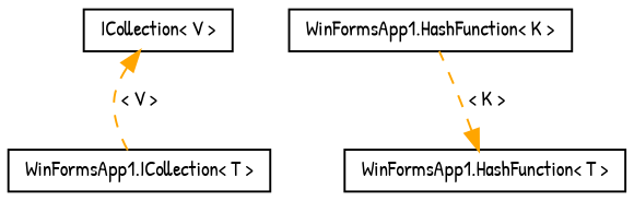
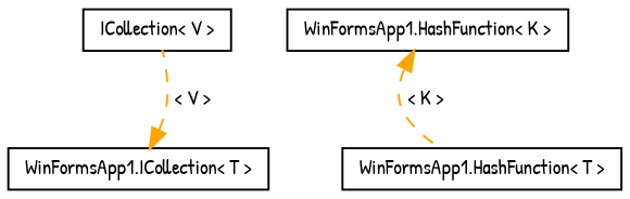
  digraph {
    fontname="Patrick Hand"
    node [color=black fillcolor=white fontname="Patrick Hand" fontsize=10 shape=record style=filled]
    edge [color=orange dir=back fontname="Patrick Hand" fontsize=10 labelfontname=Helvetica labelfontsize=10 style=dashed]
    n1 [height=0.2 label="ICollection\< V \>" width=0.4]
    n2 [height=0.2 label="WinFormsApp1.ICollection\< T \>" width=0.4]
    n3 [height=0.2 label="WinFormsApp1.HashFunction\< K \>" width=0.4]
    n4 [height=0.2 label="WinFormsApp1.HashFunction\< T \>" width=0.4]
-   n1 -> n2 [label=" \< V \>"]
-   n4 -> n3 [label=" \< K \>"]
+   n2 -> n1 [label=" \< V \>"]
+   n3 -> n4 [label=" \< K \>"]
  }
